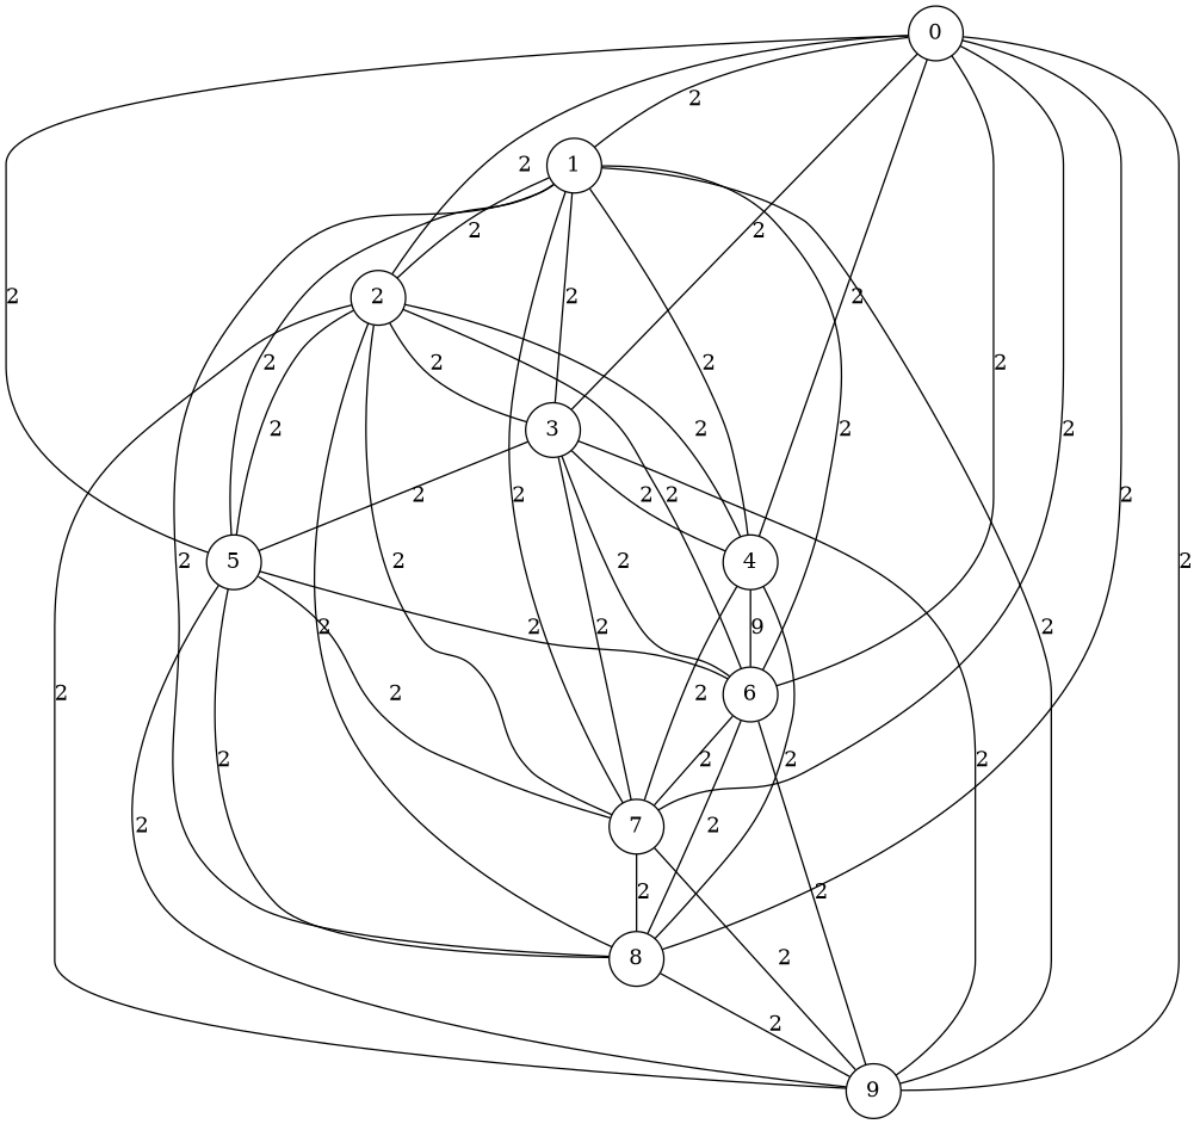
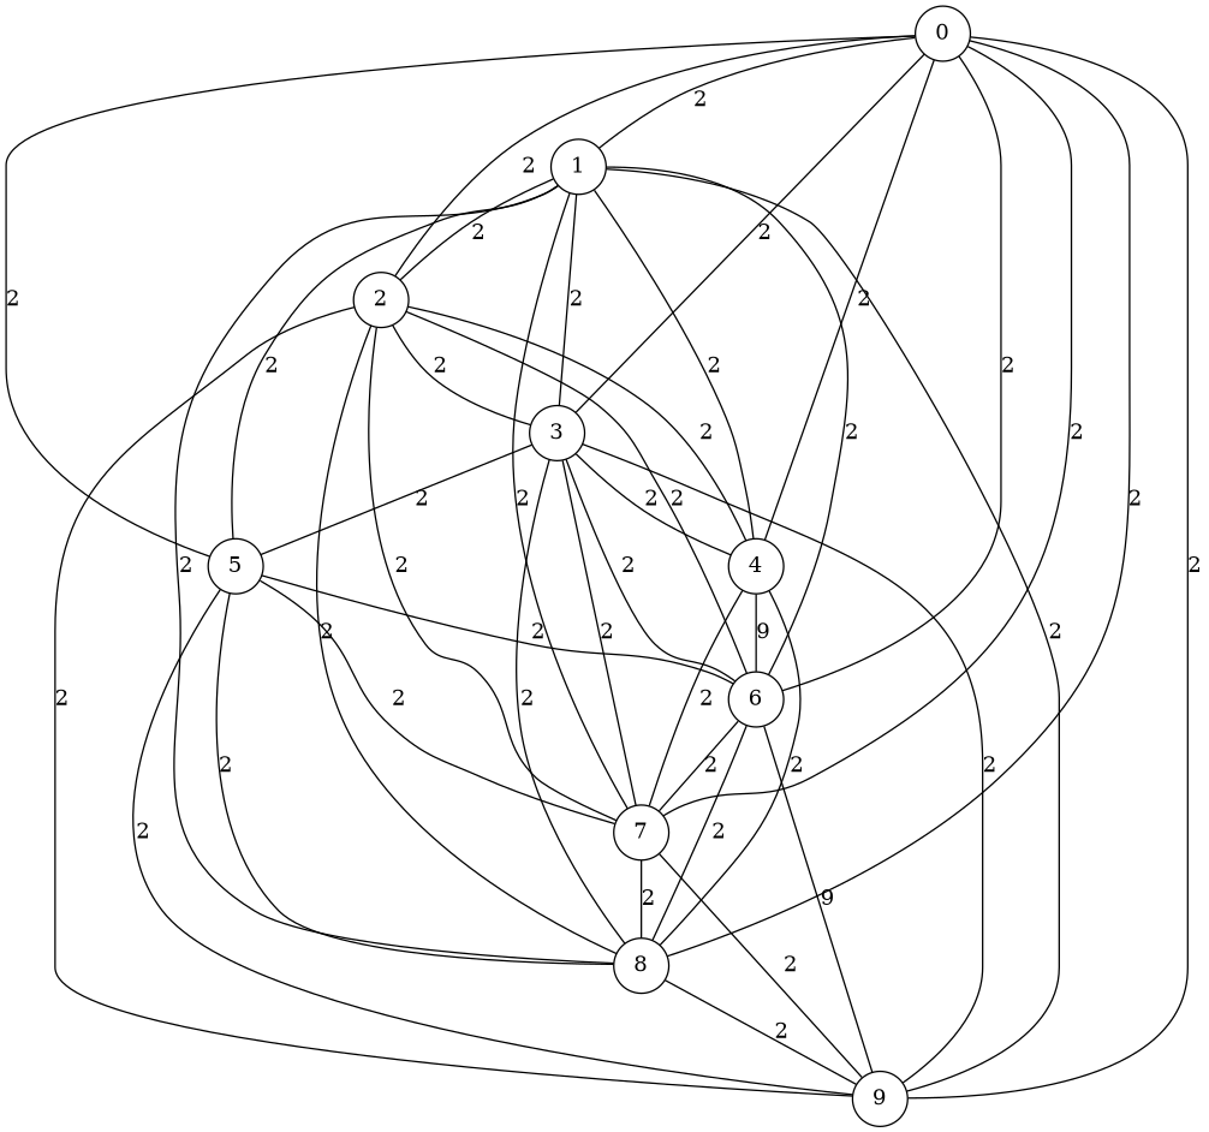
  graph {
    node [shape=circle]
    0
    1
    2
    3
    4
    5
    6
    7
    8
    9
    0 -- 1 [label=2]
    0 -- 2 [label=2]
    0 -- 3 [label=2]
    0 -- 4 [label=2]
    0 -- 5 [label=2]
    0 -- 6 [label=2]
    0 -- 7 [label=2]
    0 -- 8 [label=2]
    0 -- 9 [label=2]
    1 -- 2 [label=2]
    1 -- 3 [label=2]
    1 -- 4 [label=2]
    1 -- 5 [label=2]
    1 -- 6 [label=2]
    1 -- 7 [label=2]
    1 -- 8 [label=2]
    1 -- 9 [label=2]
    2 -- 3 [label=2]
    2 -- 4 [label=2]
-   2 -- 5 [label=2]
    2 -- 6 [label=2]
    2 -- 7 [label=2]
    2 -- 8 [label=2]
    2 -- 9 [label=2]
    3 -- 4 [label=2]
    3 -- 5 [label=2]
    3 -- 6 [label=2]
    3 -- 7 [label=2]
+   3 -- 8 [label=2]
    3 -- 9 [label=2]
    4 -- 6 [label=9]
    4 -- 7 [label=2]
    4 -- 8 [label=2]
    5 -- 6 [label=2]
    5 -- 7 [label=2]
    5 -- 8 [label=2]
    5 -- 9 [label=2]
    6 -- 7 [label=2]
    6 -- 8 [label=2]
-   6 -- 9 [label=2]
+   6 -- 9 [label=9]
    7 -- 8 [label=2]
    7 -- 9 [label=2]
    8 -- 9 [label=2]
  }
